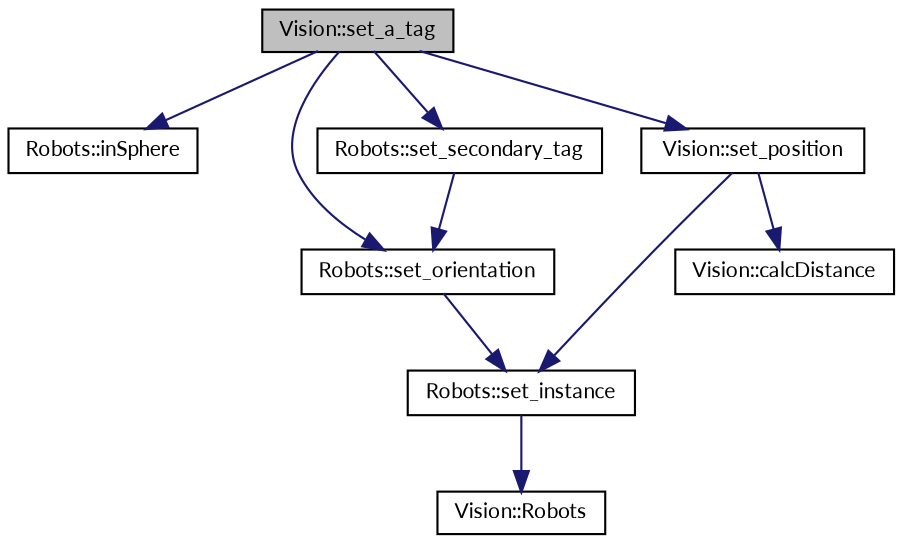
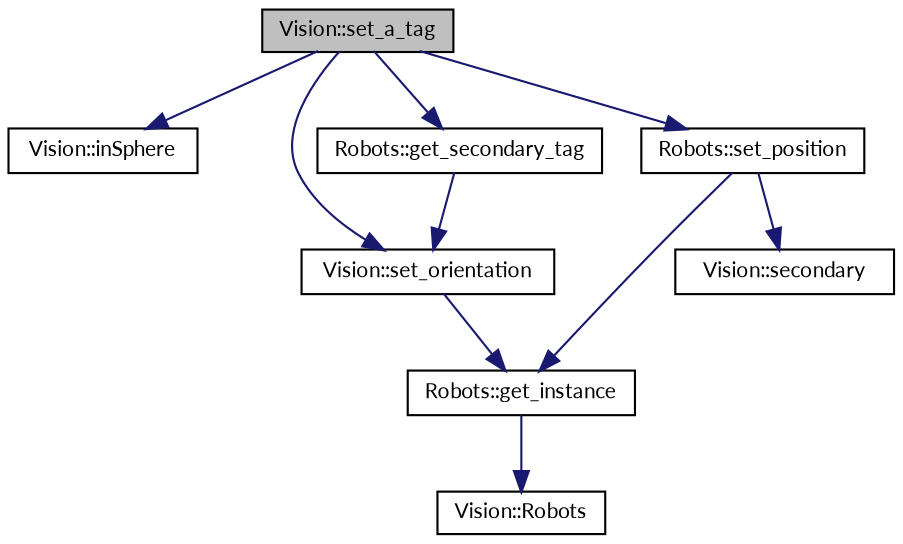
  digraph {
    fontname=Lato
    rankdir=TB
    node [color=black fillcolor=white fontname=Lato fontsize=10 shape=record style=filled]
    edge [color=midnightblue fontname=Lato fontsize=10 labelfontname=Helvetica labelfontsize=10 style=solid]
    n1 [fillcolor=grey75 fontcolor=black height=0.2 label="Vision::set_a_tag" width=0.4]
-   n2 [height=0.2 label="Robots::inSphere" width=0.4]
-   n3 [height=0.2 label="Robots::set_orientation" width=0.4]
-   n4 [height=0.2 label="Vision::set_position" width=0.4]
-   n5 [height=0.2 label="Robots::set_secondary_tag" width=0.4]
-   n6 [height=0.2 label="Robots::set_instance" width=0.4]
-   n7 [height=0.2 label="Vision::calcDistance" width=0.4]
+   n2 [height=0.2 label="Vision::inSphere" width=0.4]
+   n3 [height=0.2 label="Vision::set_orientation" width=0.4]
+   n4 [height=0.2 label="Robots::set_position" width=0.4]
+   n5 [height=0.2 label="Robots::get_secondary_tag" width=0.4]
+   n6 [height=0.2 label="Robots::get_instance" width=0.4]
+   n7 [height=0.2 label="Vision::secondary" width=0.4]
    n8 [height=0.2 label="Vision::Robots" width=0.4]
    n1 -> n2
    n1 -> n3
    n1 -> n4
    n1 -> n5
    n3 -> n6
    n4 -> n6
    n4 -> n7
    n5 -> n3
    n6 -> n8
  }
